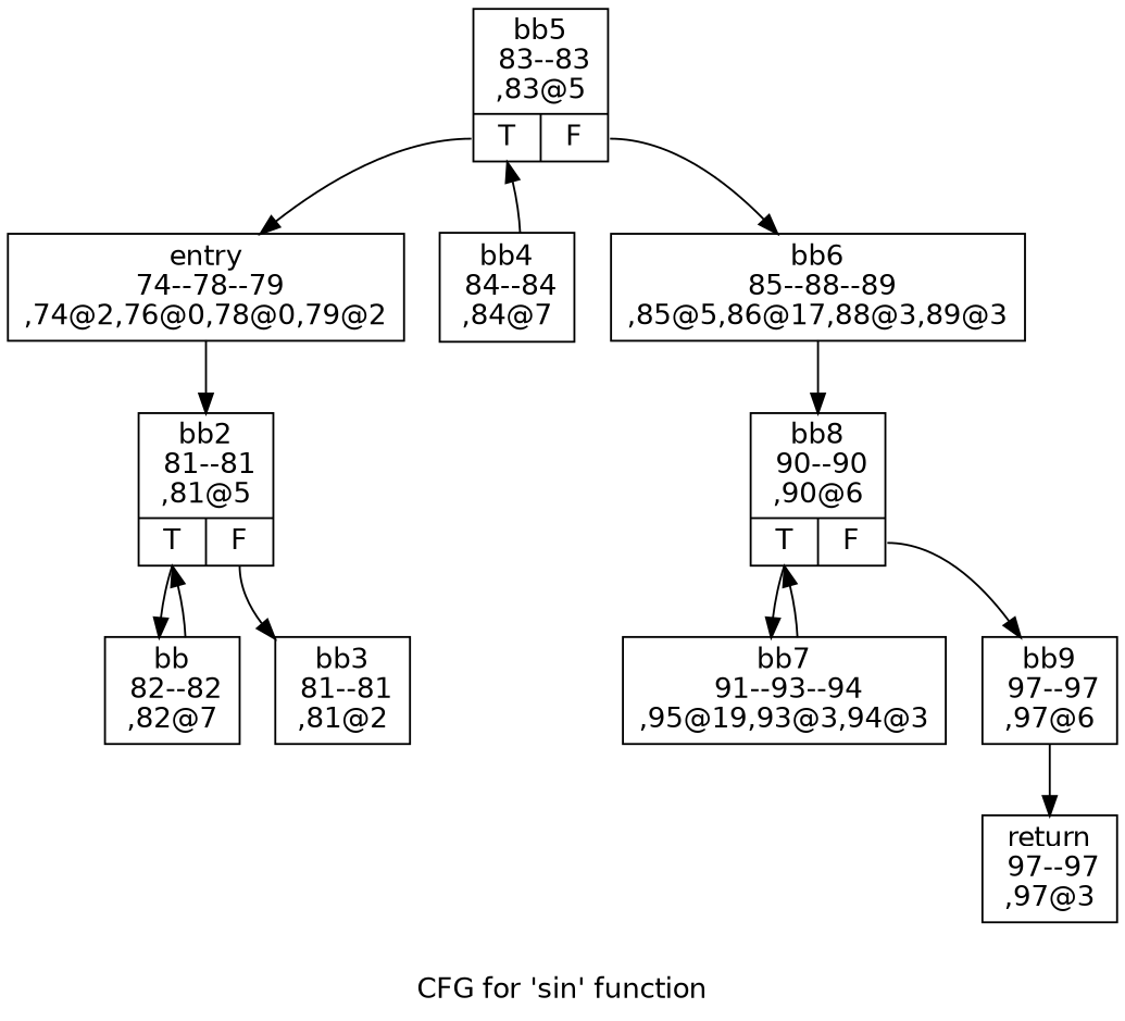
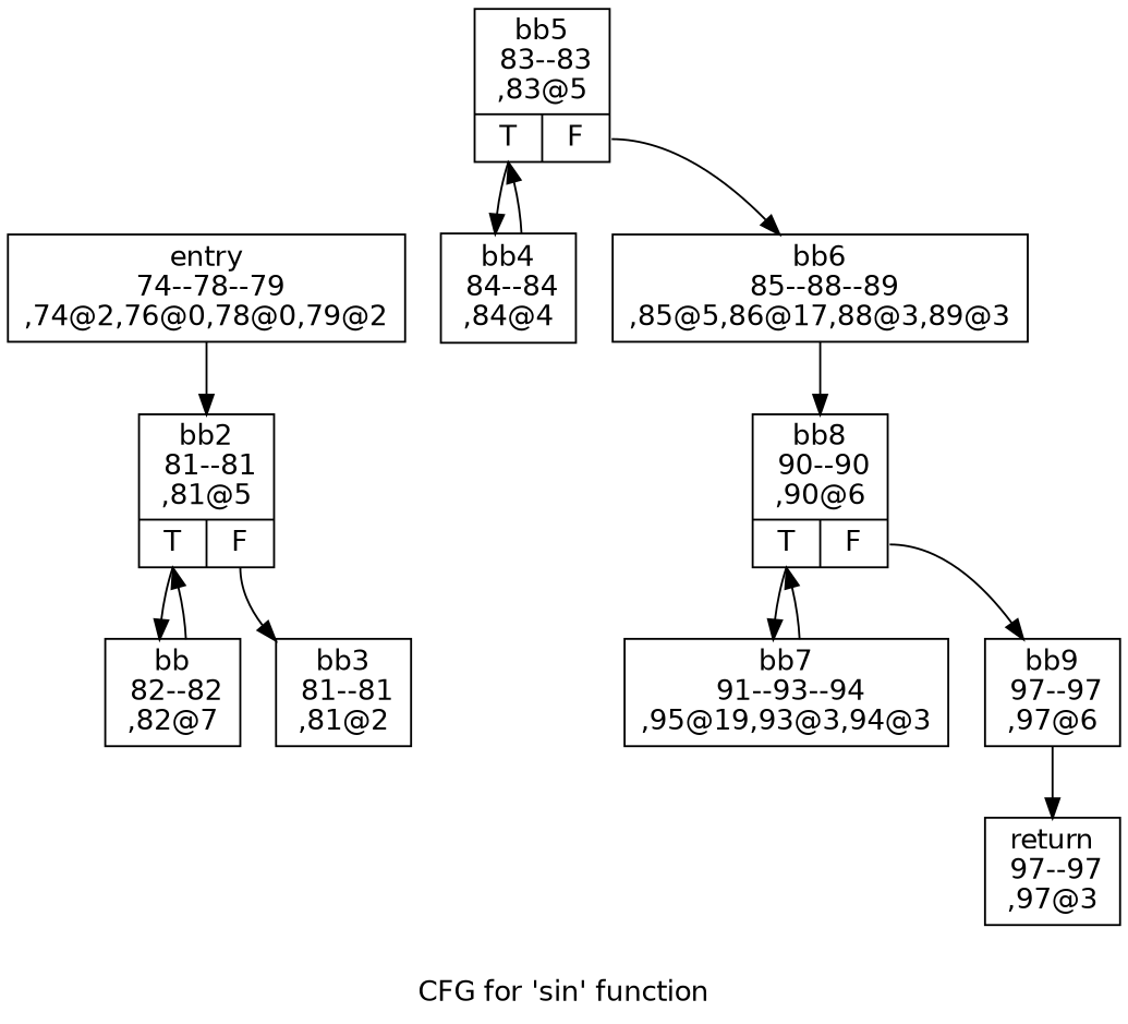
  digraph {
    fontname="DejaVu Sans"
    label="CFG for 'sin' function"
    node [fontname="DejaVu Sans" shape=record]
    edge [fontname="DejaVu Sans"]
    n1 [label="{entry\n 74--78--79\n,74@2,76@0,78@0,79@2\n}"]
    n2 [label="{bb2\n 81--81\n,81@5\n|{<s0>T|<s1>F}}"]
    n3 [label="{bb\n 82--82\n,82@7\n}"]
    n4 [label="{bb3\n 81--81\n,81@2\n}"]
    n5 [label="{bb5\n 83--83\n,83@5\n|{<s0>T|<s1>F}}"]
-   n6 [label="{bb4\n 84--84\n,84@7\n}"]
+   n6 [label="{bb4\n 84--84\n,84@4\n}"]
    n7 [label="{bb6\n 85--88--89\n,85@5,86@17,88@3,89@3\n}"]
    n8 [label="{bb8\n 90--90\n,90@6\n|{<s0>T|<s1>F}}"]
    n9 [label="{bb7\n 91--93--94\n,95@19,93@3,94@3\n}"]
    n10 [label="{bb9\n 97--97\n,97@6\n}"]
    n11 [label="{return\n 97--97\n,97@3\n}"]
    n1 -> n2
    n2 -> n3 [tailport=s0]
    n2 -> n4 [tailport=s1]
    n3 -> n2
-   n5 -> n1 [tailport=s0]
+   n5 -> n6 [tailport=s0]
    n5 -> n7 [tailport=s1]
    n6 -> n5
    n7 -> n8
    n8 -> n9 [tailport=s0]
    n8 -> n10 [tailport=s1]
    n9 -> n8
    n10 -> n11
  }
